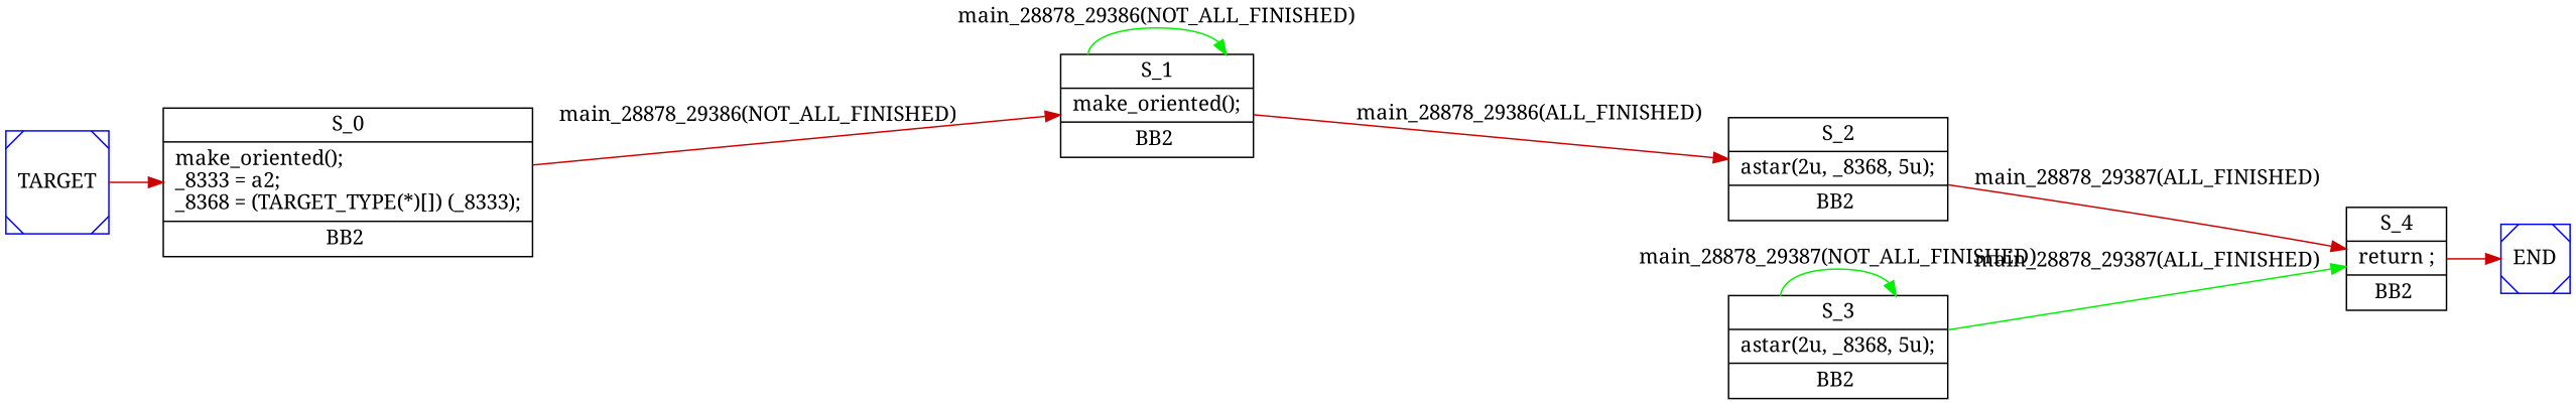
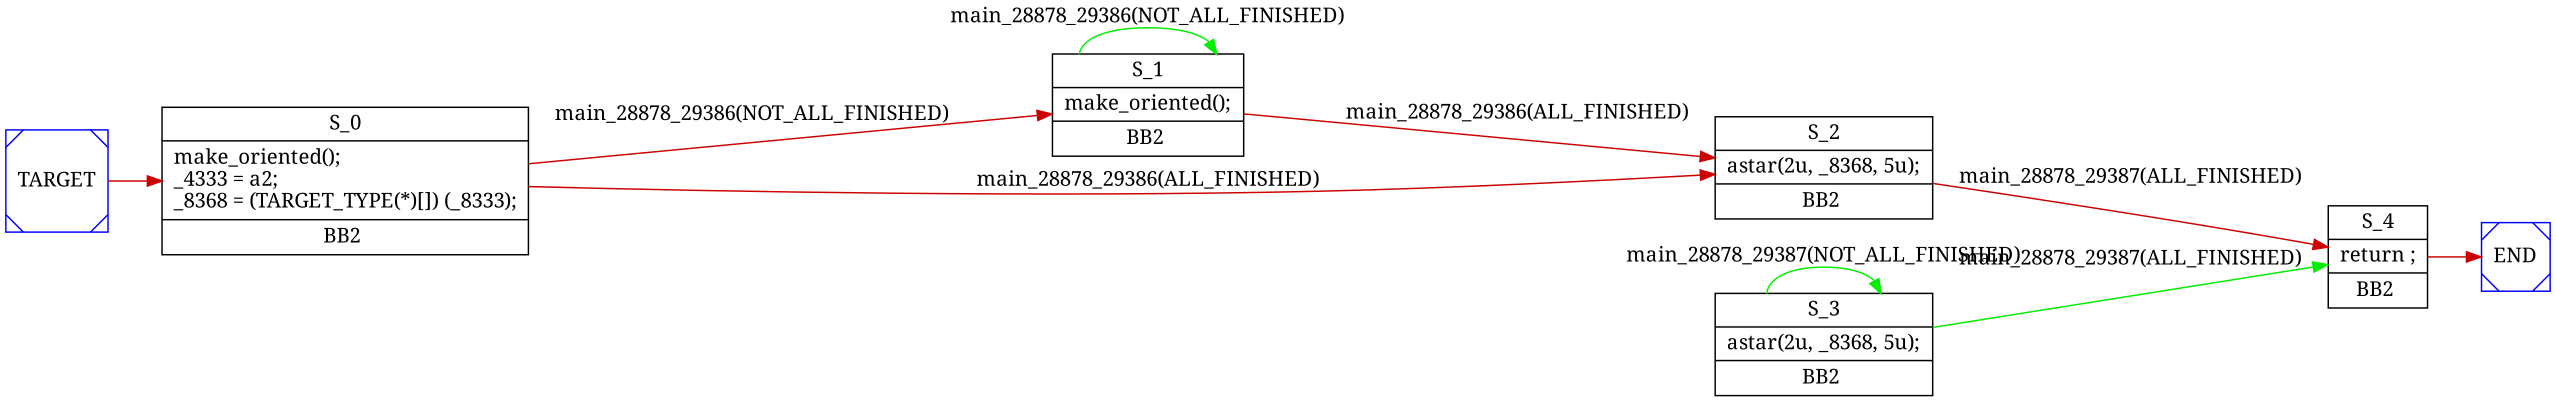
  digraph {
    fontname="Noto Serif"
    rankdir=LR
    node [fontname="Noto Serif" shape=record]
    edge [color=red3 fontname="Noto Serif"]
    n1 [color=blue label=TARGET shape=Msquare]
-   n2 [label=< S_0 | { make_oriented();<br align="left"/>_8333 = a2;<br align="left"/>_8368 = (TARGET_TYPE(*)[]) (_8333);<br align="left"/> } | BB2 <br align="left"/>>]
+   n2 [label=< S_0 | { make_oriented();<br align="left"/>_4333 = a2;<br align="left"/>_8368 = (TARGET_TYPE(*)[]) (_8333);<br align="left"/> } | BB2 <br align="left"/>>]
    n3 [label=< S_1 | { make_oriented();<br align="left"/> } | BB2 <br align="left"/>>]
    n4 [label=< S_2 | { astar(2u, _8368, 5u);<br align="left"/> } | BB2 <br align="left"/>>]
    n5 [color=blue label=END shape=Msquare]
    n6 [label=< S_4 | { return ;<br align="left"/> } | BB2 <br align="left"/>>]
    n7 [label=< S_3 | { astar(2u, _8368, 5u);<br align="left"/> } | BB2 <br align="left"/>>]
    n1 -> n2
    n2 -> n3 [label="main_28878_29386(NOT_ALL_FINISHED)\n"]
+   n2 -> n4 [label="main_28878_29386(ALL_FINISHED)\n"]
    n3 -> n3 [color=green2 label="main_28878_29386(NOT_ALL_FINISHED)\n"]
    n3 -> n4 [label="main_28878_29386(ALL_FINISHED)\n"]
    n4 -> n6 [label="main_28878_29387(ALL_FINISHED)\n"]
    n6 -> n5
    n7 -> n6 [color=green2 label="main_28878_29387(ALL_FINISHED)\n"]
    n7 -> n7 [color=green2 label="main_28878_29387(NOT_ALL_FINISHED)\n"]
  }
